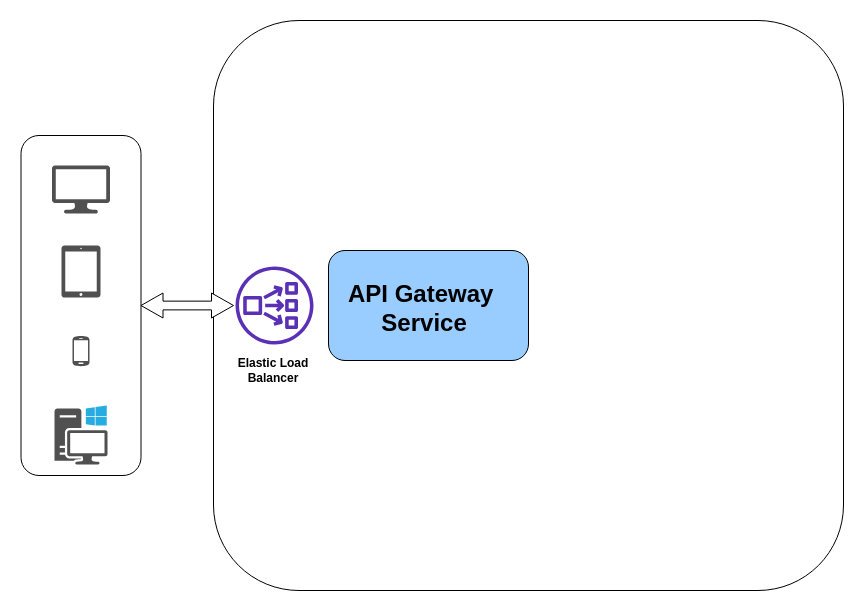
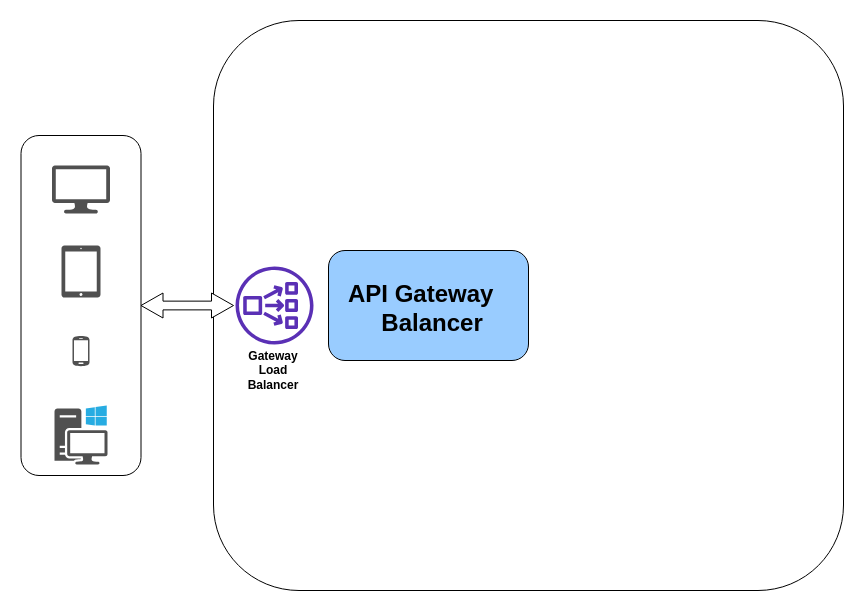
  <mxCell id="0" />
  <mxCell id="1" parent="0" />
  <mxCell id="2" value="" style="rounded=1;whiteSpace=wrap;html=1;" vertex="1" parent="1"><mxGeometry x="20.5" y="135" width="120" height="340" as="geometry" /></mxCell>
  <mxCell id="3" value="" style="pointerEvents=1;shadow=0;dashed=0;html=1;strokeColor=none;fillColor=#505050;labelPosition=center;verticalLabelPosition=bottom;verticalAlign=top;outlineConnect=0;align=center;shape=mxgraph.office.devices.lcd_monitor;" vertex="1" parent="1"><mxGeometry x="51.5" y="165" width="58" height="48" as="geometry" /></mxCell>
  <mxCell id="4" value="" style="pointerEvents=1;shadow=0;dashed=0;html=1;strokeColor=none;fillColor=#505050;labelPosition=center;verticalLabelPosition=bottom;verticalAlign=top;outlineConnect=0;align=center;shape=mxgraph.office.devices.workstation_pc;" vertex="1" parent="1"><mxGeometry x="54" y="405" width="53" height="59" as="geometry" /></mxCell>
  <mxCell id="5" value="" style="pointerEvents=1;shadow=0;dashed=0;html=1;strokeColor=none;fillColor=#505050;labelPosition=center;verticalLabelPosition=bottom;verticalAlign=top;outlineConnect=0;align=center;shape=mxgraph.office.devices.tablet_ipad;" vertex="1" parent="1"><mxGeometry x="61" y="245" width="39" height="52" as="geometry" /></mxCell>
  <mxCell id="6" value="" style="pointerEvents=1;shadow=0;dashed=0;html=1;strokeColor=none;fillColor=#505050;labelPosition=center;verticalLabelPosition=bottom;verticalAlign=top;outlineConnect=0;align=center;shape=mxgraph.office.devices.cell_phone_android_proportional;" vertex="1" parent="1"><mxGeometry x="72" y="335" width="17" height="31" as="geometry" /></mxCell>
  <mxCell id="7" value="" style="rounded=1;whiteSpace=wrap;html=1;" vertex="1" parent="1"><mxGeometry x="213" y="20" width="630" height="570" as="geometry" /></mxCell>
  <mxCell id="8" value="" style="outlineConnect=0;fontColor=#232F3E;gradientColor=none;fillColor=#5A30B5;strokeColor=none;dashed=0;verticalLabelPosition=bottom;verticalAlign=top;align=center;html=1;fontSize=12;fontStyle=0;aspect=fixed;pointerEvents=1;shape=mxgraph.aws4.network_load_balancer;" vertex="1" parent="1"><mxGeometry x="235" y="266" width="78" height="78" as="geometry" /></mxCell>
- <mxCell id="9" value="&lt;b&gt;Elastic Load Balancer&lt;/b&gt;" style="text;html=1;strokeColor=none;fillColor=none;align=center;verticalAlign=middle;whiteSpace=wrap;rounded=0;" vertex="1" parent="1"><mxGeometry x="233" y="350" width="80" height="40" as="geometry" /></mxCell>
+ <mxCell id="9" value="&lt;b&gt;Gateway Load Balancer&lt;/b&gt;" style="text;html=1;strokeColor=none;fillColor=none;align=center;verticalAlign=middle;whiteSpace=wrap;rounded=0;" vertex="1" parent="1"><mxGeometry x="233" y="350" width="80" height="40" as="geometry" /></mxCell>
  <mxCell id="10" value="" style="rounded=1;whiteSpace=wrap;html=1;fillColor=#99CCFF;" vertex="1" parent="1"><mxGeometry x="328" y="250" width="200" height="110" as="geometry" /></mxCell>
- <mxCell id="11" value="&lt;h1&gt;API Gateway&amp;nbsp; &amp;nbsp; &amp;nbsp; &amp;nbsp; &amp;nbsp; &amp;nbsp;Service&lt;/h1&gt;" style="text;html=1;strokeColor=none;fillColor=none;spacing=5;spacingTop=-20;whiteSpace=wrap;overflow=hidden;rounded=0;" vertex="1" parent="1"><mxGeometry x="343" y="274" width="190" height="76" as="geometry" /></mxCell>
+ <mxCell id="11" value="&lt;h1&gt;API Gateway&amp;nbsp; &amp;nbsp; &amp;nbsp; &amp;nbsp; &amp;nbsp; &amp;nbsp;Balancer&lt;/h1&gt;" style="text;html=1;strokeColor=none;fillColor=none;spacing=5;spacingTop=-20;whiteSpace=wrap;overflow=hidden;rounded=0;" vertex="1" parent="1"><mxGeometry x="343" y="274" width="190" height="76" as="geometry" /></mxCell>
  <mxCell id="12" value="" style="html=1;shadow=0;dashed=0;align=center;verticalAlign=middle;shape=mxgraph.arrows2.twoWayArrow;dy=0.65;dx=22;fillColor=#FFFFFF;" vertex="1" parent="1"><mxGeometry x="140.5" y="292.5" width="92.5" height="25" as="geometry" /></mxCell>
